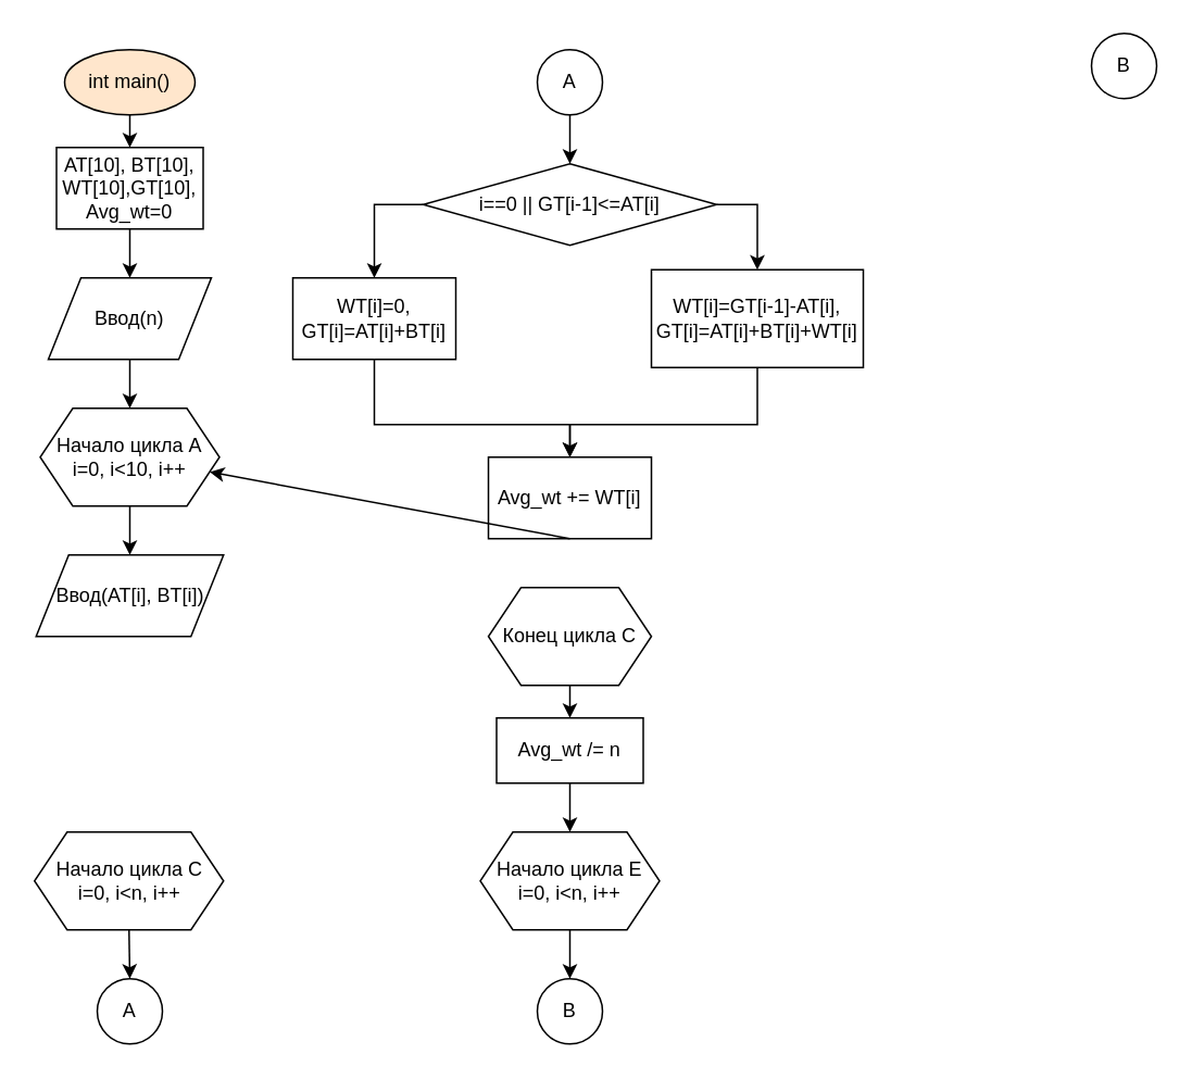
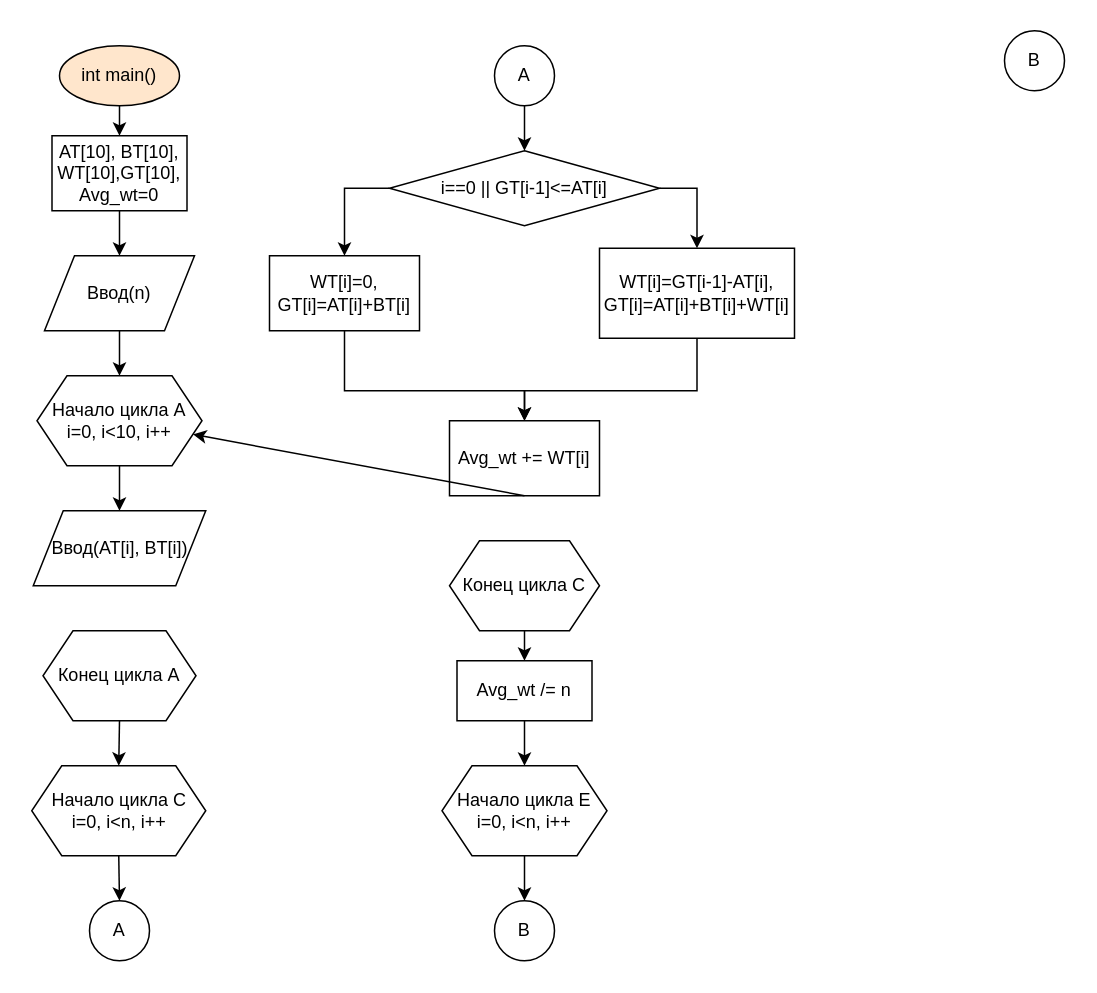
  <mxCell id="0" />
  <mxCell id="1" parent="0" />
  <mxCell id="2" value="int main()" style="ellipse;whiteSpace=wrap;html=1;fillColor=#ffe6cc;" vertex="1" parent="1"><mxGeometry x="39" y="30" width="80" height="40" as="geometry" /></mxCell>
  <mxCell id="3" value="AT[10], BT[10],&lt;br&gt;WT[10],GT[10],&lt;br&gt;Avg_wt=0" style="rounded=0;whiteSpace=wrap;html=1;" vertex="1" parent="1"><mxGeometry x="34" y="90" width="90" height="50" as="geometry" /></mxCell>
  <mxCell id="4" value="" style="endArrow=classic;html=1;rounded=0;exitX=0.5;exitY=1;exitDx=0;exitDy=0;entryX=0.5;entryY=0;entryDx=0;entryDy=0;" edge="1" parent="1" source="2" target="3"><mxGeometry width="50" height="50" relative="1" as="geometry"><mxPoint x="179" y="120" as="sourcePoint" /><mxPoint x="229" y="70" as="targetPoint" /></mxGeometry></mxCell>
  <mxCell id="5" value="Ввод(n)" style="shape=parallelogram;perimeter=parallelogramPerimeter;whiteSpace=wrap;html=1;fixedSize=1;" vertex="1" parent="1"><mxGeometry x="29" y="170" width="100" height="50" as="geometry" /></mxCell>
  <mxCell id="6" value="" style="endArrow=classic;html=1;rounded=0;exitX=0.5;exitY=1;exitDx=0;exitDy=0;entryX=0.5;entryY=0;entryDx=0;entryDy=0;" edge="1" parent="1" source="3" target="5"><mxGeometry width="50" height="50" relative="1" as="geometry"><mxPoint x="199" y="200" as="sourcePoint" /><mxPoint x="249" y="150" as="targetPoint" /></mxGeometry></mxCell>
  <mxCell id="7" value="Начало цикла A&lt;br&gt;i=0, i&amp;lt;10, i++" style="shape=hexagon;perimeter=hexagonPerimeter2;whiteSpace=wrap;html=1;fixedSize=1;" vertex="1" parent="1"><mxGeometry x="24" y="250" width="110" height="60" as="geometry" /></mxCell>
  <mxCell id="8" value="" style="endArrow=classic;html=1;rounded=0;exitX=0.5;exitY=1;exitDx=0;exitDy=0;entryX=0.5;entryY=0;entryDx=0;entryDy=0;" edge="1" parent="1" source="5" target="7"><mxGeometry width="50" height="50" relative="1" as="geometry"><mxPoint x="249" y="280" as="sourcePoint" /><mxPoint x="299" y="230" as="targetPoint" /></mxGeometry></mxCell>
  <mxCell id="9" value="Ввод(AT[i], BT[i])" style="shape=parallelogram;perimeter=parallelogramPerimeter;whiteSpace=wrap;html=1;fixedSize=1;" vertex="1" parent="1"><mxGeometry x="21.5" y="340" width="115" height="50" as="geometry" /></mxCell>
  <mxCell id="10" value="" style="endArrow=classic;html=1;rounded=0;exitX=0.5;exitY=1;exitDx=0;exitDy=0;entryX=0.5;entryY=0;entryDx=0;entryDy=0;" edge="1" parent="1" source="7" target="9"><mxGeometry width="50" height="50" relative="1" as="geometry"><mxPoint x="199" y="350" as="sourcePoint" /><mxPoint x="249" y="300" as="targetPoint" /></mxGeometry></mxCell>
+ <mxCell id="11" value="Конец цикла А" style="shape=hexagon;perimeter=hexagonPerimeter2;whiteSpace=wrap;html=1;fixedSize=1;" vertex="1" parent="1"><mxGeometry x="28" y="420" width="102" height="60" as="geometry" /></mxCell>
  <mxCell id="12" value="Начало цикла С&lt;br&gt;i=0, i&amp;lt;n, i++" style="shape=hexagon;perimeter=hexagonPerimeter2;whiteSpace=wrap;html=1;fixedSize=1;" vertex="1" parent="1"><mxGeometry x="20.5" y="510" width="116" height="60" as="geometry" /></mxCell>
+ <mxCell id="13" value="" style="endArrow=classic;html=1;rounded=0;exitX=0.5;exitY=1;exitDx=0;exitDy=0;entryX=0.5;entryY=0;entryDx=0;entryDy=0;" edge="1" parent="1" source="11" target="12"><mxGeometry width="50" height="50" relative="1" as="geometry"><mxPoint x="-101" y="540" as="sourcePoint" /><mxPoint x="-51" y="490" as="targetPoint" /></mxGeometry></mxCell>
  <mxCell id="14" value="A" style="ellipse;whiteSpace=wrap;html=1;aspect=fixed;" vertex="1" parent="1"><mxGeometry x="59" y="600" width="40" height="40" as="geometry" /></mxCell>
  <mxCell id="15" value="" style="endArrow=classic;html=1;rounded=0;exitX=0.5;exitY=1;exitDx=0;exitDy=0;entryX=0.5;entryY=0;entryDx=0;entryDy=0;" edge="1" parent="1" source="12" target="14"><mxGeometry width="50" height="50" relative="1" as="geometry"><mxPoint x="129" y="650" as="sourcePoint" /><mxPoint x="179" y="600" as="targetPoint" /></mxGeometry></mxCell>
  <mxCell id="16" value="A" style="ellipse;whiteSpace=wrap;html=1;aspect=fixed;" vertex="1" parent="1"><mxGeometry x="329" y="30" width="40" height="40" as="geometry" /></mxCell>
  <mxCell id="17" value="i==0 || GT[i-1]&amp;lt;=AT[i]" style="rhombus;whiteSpace=wrap;html=1;" vertex="1" parent="1"><mxGeometry x="259" y="100" width="180" height="50" as="geometry" /></mxCell>
  <mxCell id="18" value="" style="endArrow=classic;html=1;rounded=0;exitX=0.5;exitY=1;exitDx=0;exitDy=0;entryX=0.5;entryY=0;entryDx=0;entryDy=0;" edge="1" parent="1" source="16" target="17"><mxGeometry width="50" height="50" relative="1" as="geometry"><mxPoint x="429" y="90" as="sourcePoint" /><mxPoint x="479" y="40" as="targetPoint" /></mxGeometry></mxCell>
  <mxCell id="19" value="WT[i]=0,&lt;br&gt;GT[i]=AT[i]+BT[i]" style="rounded=0;whiteSpace=wrap;html=1;" vertex="1" parent="1"><mxGeometry x="179" y="170" width="100" height="50" as="geometry" /></mxCell>
  <mxCell id="20" value="" style="endArrow=classic;html=1;rounded=0;entryX=0.5;entryY=0;entryDx=0;entryDy=0;exitX=0;exitY=0.5;exitDx=0;exitDy=0;" edge="1" parent="1" source="17" target="19"><mxGeometry width="50" height="50" relative="1" as="geometry"><mxPoint x="319" y="270" as="sourcePoint" /><mxPoint x="369" y="220" as="targetPoint" /><Array as="points"><mxPoint x="229" y="125" /></Array></mxGeometry></mxCell>
  <mxCell id="21" value="WT[i]=GT[i-1]-AT[i],&lt;br&gt;GT[i]=AT[i]+BT[i]+WT[i]" style="rounded=0;whiteSpace=wrap;html=1;" vertex="1" parent="1"><mxGeometry x="399" y="165" width="130" height="60" as="geometry" /></mxCell>
  <mxCell id="22" value="" style="endArrow=classic;html=1;rounded=0;exitX=1;exitY=0.5;exitDx=0;exitDy=0;entryX=0.5;entryY=0;entryDx=0;entryDy=0;" edge="1" parent="1" source="17" target="21"><mxGeometry width="50" height="50" relative="1" as="geometry"><mxPoint x="459" y="90" as="sourcePoint" /><mxPoint x="509" y="40" as="targetPoint" /><Array as="points"><mxPoint x="464" y="125" /></Array></mxGeometry></mxCell>
  <mxCell id="23" value="Avg_wt += WT[i]" style="rounded=0;whiteSpace=wrap;html=1;" vertex="1" parent="1"><mxGeometry x="299" y="280" width="100" height="50" as="geometry" /></mxCell>
  <mxCell id="24" value="" style="endArrow=classic;html=1;rounded=0;exitX=0.5;exitY=1;exitDx=0;exitDy=0;entryX=0.5;entryY=0;entryDx=0;entryDy=0;" edge="1" parent="1" source="21" target="23"><mxGeometry width="50" height="50" relative="1" as="geometry"><mxPoint x="459" y="320" as="sourcePoint" /><mxPoint x="509" y="270" as="targetPoint" /><Array as="points"><mxPoint x="464" y="260" /><mxPoint x="349" y="260" /></Array></mxGeometry></mxCell>
  <mxCell id="25" value="" style="endArrow=classic;html=1;rounded=0;exitX=0.5;exitY=1;exitDx=0;exitDy=0;entryX=0.5;entryY=0;entryDx=0;entryDy=0;" edge="1" parent="1" source="19" target="23"><mxGeometry width="50" height="50" relative="1" as="geometry"><mxPoint x="229" y="340" as="sourcePoint" /><mxPoint x="279" y="290" as="targetPoint" /><Array as="points"><mxPoint x="229" y="260" /><mxPoint x="349" y="260" /></Array></mxGeometry></mxCell>
  <mxCell id="26" value="Конец цикла С" style="shape=hexagon;perimeter=hexagonPerimeter2;whiteSpace=wrap;html=1;fixedSize=1;" vertex="1" parent="1"><mxGeometry x="299" y="360" width="100" height="60" as="geometry" /></mxCell>
  <mxCell id="27" value="" style="endArrow=classic;html=1;rounded=0;exitX=0.5;exitY=1;exitDx=0;exitDy=0;" edge="1" parent="1" source="23" target="7"><mxGeometry width="50" height="50" relative="1" as="geometry"><mxPoint x="259" y="510" as="sourcePoint" /><mxPoint x="309" y="460" as="targetPoint" /></mxGeometry></mxCell>
  <mxCell id="28" value="Avg_wt /= n" style="rounded=0;whiteSpace=wrap;html=1;" vertex="1" parent="1"><mxGeometry x="304" y="440" width="90" height="40" as="geometry" /></mxCell>
  <mxCell id="29" value="" style="endArrow=classic;html=1;rounded=0;exitX=0.5;exitY=1;exitDx=0;exitDy=0;entryX=0.5;entryY=0;entryDx=0;entryDy=0;" edge="1" parent="1" source="26" target="28"><mxGeometry width="50" height="50" relative="1" as="geometry"><mxPoint x="179" y="510" as="sourcePoint" /><mxPoint x="229" y="460" as="targetPoint" /></mxGeometry></mxCell>
  <mxCell id="30" value="Начало цикла E&lt;br&gt;i=0, i&amp;lt;n, i++" style="shape=hexagon;perimeter=hexagonPerimeter2;whiteSpace=wrap;html=1;fixedSize=1;" vertex="1" parent="1"><mxGeometry x="294" y="510" width="110" height="60" as="geometry" /></mxCell>
  <mxCell id="31" value="" style="endArrow=classic;html=1;rounded=0;exitX=0.5;exitY=1;exitDx=0;exitDy=0;entryX=0.5;entryY=0;entryDx=0;entryDy=0;" edge="1" parent="1" source="28" target="30"><mxGeometry width="50" height="50" relative="1" as="geometry"><mxPoint x="209" y="650" as="sourcePoint" /><mxPoint x="259" y="600" as="targetPoint" /></mxGeometry></mxCell>
  <mxCell id="32" value="В" style="ellipse;whiteSpace=wrap;html=1;aspect=fixed;" vertex="1" parent="1"><mxGeometry x="329" y="600" width="40" height="40" as="geometry" /></mxCell>
  <mxCell id="33" value="В" style="ellipse;whiteSpace=wrap;html=1;aspect=fixed;" vertex="1" parent="1"><mxGeometry x="669" y="20" width="40" height="40" as="geometry" /></mxCell>
  <mxCell id="34" value="" style="endArrow=classic;html=1;rounded=0;exitX=0.5;exitY=1;exitDx=0;exitDy=0;entryX=0.5;entryY=0;entryDx=0;entryDy=0;" edge="1" parent="1" source="30" target="32"><mxGeometry width="50" height="50" relative="1" as="geometry"><mxPoint x="199" y="660" as="sourcePoint" /><mxPoint x="249" y="610" as="targetPoint" /></mxGeometry></mxCell>
